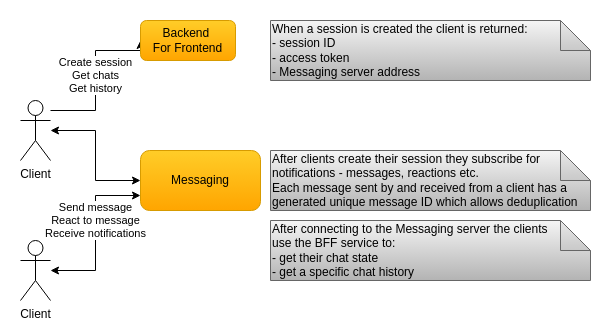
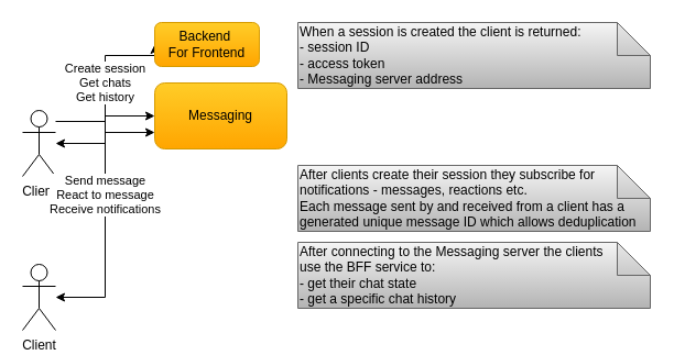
  <mxCell id="0" />
  <mxCell id="1" parent="0" />
  <mxCell id="2" value="When a session is created the client is returned:&lt;br&gt;- session ID&lt;br&gt;- access token&lt;br&gt;- Messaging server address" style="shape=note;whiteSpace=wrap;html=1;backgroundOutline=1;darkOpacity=0.05;align=left;gradientColor=#b3b3b3;fillColor=#f5f5f5;strokeColor=#666666;" parent="1" vertex="1"><mxGeometry x="270" y="20" width="320" height="60" as="geometry" /></mxCell>
  <mxCell id="3" value="After clients create their session they&amp;nbsp;subscribe for notifications - messages, reactions etc.&lt;br&gt;Each message sent by and received from a client has a generated unique message ID which allows deduplication" style="shape=note;whiteSpace=wrap;html=1;backgroundOutline=1;darkOpacity=0.05;align=left;gradientColor=#b3b3b3;fillColor=#f5f5f5;strokeColor=#666666;" parent="1" vertex="1"><mxGeometry x="270" y="150" width="320" height="60" as="geometry" /></mxCell>
  <mxCell id="4" value="" style="edgeStyle=orthogonalEdgeStyle;rounded=0;orthogonalLoop=1;jettySize=auto;html=1;entryX=0;entryY=0.5;entryDx=0;entryDy=0;startArrow=classic;startFill=1;" parent="1" source="6" target="9" edge="1"><mxGeometry relative="1" as="geometry" /></mxCell>
  <mxCell id="5" value="Create session&lt;br&gt;Get chats&lt;br&gt;Get history" style="edgeStyle=orthogonalEdgeStyle;rounded=0;orthogonalLoop=1;jettySize=auto;html=1;entryX=0;entryY=0.5;entryDx=0;entryDy=0;" parent="1" source="6" target="10" edge="1"><mxGeometry relative="1" as="geometry"><Array as="points"><mxPoint x="95" y="110" /><mxPoint x="95" y="50" /></Array></mxGeometry></mxCell>
  <mxCell id="6" value="Client" style="shape=umlActor;verticalLabelPosition=bottom;verticalAlign=top;html=1;outlineConnect=0;" parent="1" vertex="1"><mxGeometry x="20" y="100" width="30" height="60" as="geometry" /></mxCell>
  <mxCell id="7" value="Send message&lt;br&gt;React to message&lt;br&gt;Receive notifications" style="edgeStyle=orthogonalEdgeStyle;rounded=0;orthogonalLoop=1;jettySize=auto;html=1;entryX=0;entryY=0.75;entryDx=0;entryDy=0;startArrow=classic;startFill=1;" parent="1" source="8" target="9" edge="1"><mxGeometry x="0.151" relative="1" as="geometry"><mxPoint as="offset" /></mxGeometry></mxCell>
  <mxCell id="8" value="Client" style="shape=umlActor;verticalLabelPosition=bottom;verticalAlign=top;html=1;outlineConnect=0;" parent="1" vertex="1"><mxGeometry x="20" y="240" width="30" height="60" as="geometry" /></mxCell>
- <mxCell id="9" value="&lt;font style=&quot;font-size: 12px&quot;&gt;Messaging&lt;/font&gt;" style="rounded=1;whiteSpace=wrap;html=1;gradientColor=#ffa500;fillColor=#ffcd28;strokeColor=#d79b00;" parent="1" vertex="1"><mxGeometry x="140" y="150" width="120" height="60" as="geometry" /></mxCell>
+ <mxCell id="9" value="&lt;font style=&quot;font-size: 12px&quot;&gt;Messaging&lt;/font&gt;" style="rounded=1;whiteSpace=wrap;html=1;gradientColor=#ffa500;fillColor=#ffcd28;strokeColor=#d79b00;" parent="1" vertex="1"><mxGeometry x="140" y="75" width="120" height="60" as="geometry" /></mxCell>
  <mxCell id="10" value="&lt;font style=&quot;font-size: 12px&quot;&gt;Backend&amp;nbsp;&lt;br&gt;For Frontend&lt;/font&gt;" style="rounded=1;whiteSpace=wrap;html=1;gradientColor=#ffa500;fillColor=#ffcd28;strokeColor=#d79b00;" parent="1" vertex="1"><mxGeometry x="140" y="20" width="95" height="40" as="geometry" /></mxCell>
  <mxCell id="11" value="After connecting to the Messaging server the clients&lt;br&gt;use the BFF service to:&lt;br&gt;- get their chat state&lt;br&gt;- get a specific chat history" style="shape=note;whiteSpace=wrap;html=1;backgroundOutline=1;darkOpacity=0.05;align=left;gradientColor=#b3b3b3;fillColor=#f5f5f5;strokeColor=#666666;" parent="1" vertex="1"><mxGeometry x="270" y="220" width="320" height="60" as="geometry" /></mxCell>
